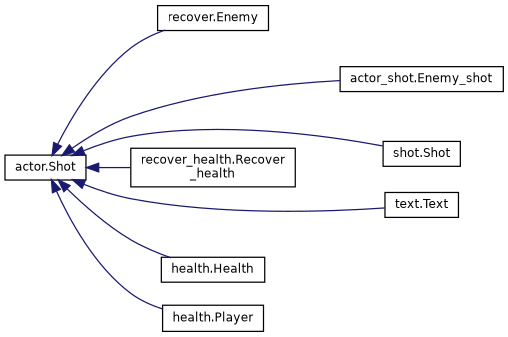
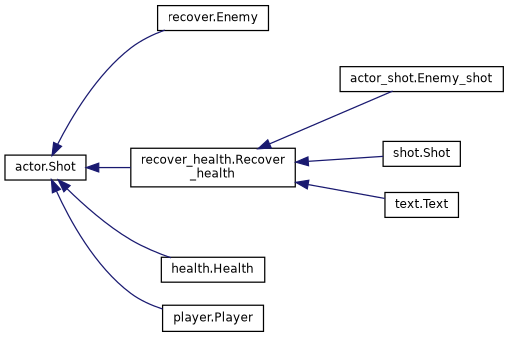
  digraph {
    rankdir=LR
    node [color=black fillcolor=white fontname=Helvetica fontsize=10 shape=record style=filled]
    edge [color=midnightblue dir=back fontname=Helvetica fontsize=10 labelfontname=Helvetica labelfontsize=10 style=solid]
    n1 [height=0.2 label="actor.Shot" width=0.4]
    n2 [height=0.2 label="recover.Enemy" width=0.4]
    n3 [height=0.2 label="actor_shot.Enemy_shot" width=0.4]
    n4 [height=0.2 label="health.Health" width=0.4]
-   n5 [height=0.2 label="health.Player" width=0.4]
+   n5 [height=0.2 label="player.Player" width=0.4]
    n6 [height=0.2 label="recover_health.Recover\l_health" width=0.4]
    n7 [height=0.2 label="shot.Shot" width=0.4]
    n8 [height=0.2 label="text.Text" width=0.4]
    n1 -> n2
-   n1 -> n3
+   n6 -> n3
    n1 -> n4
    n1 -> n5
    n1 -> n6
-   n1 -> n7
-   n1 -> n8
+   n6 -> n7
+   n6 -> n8
  }
